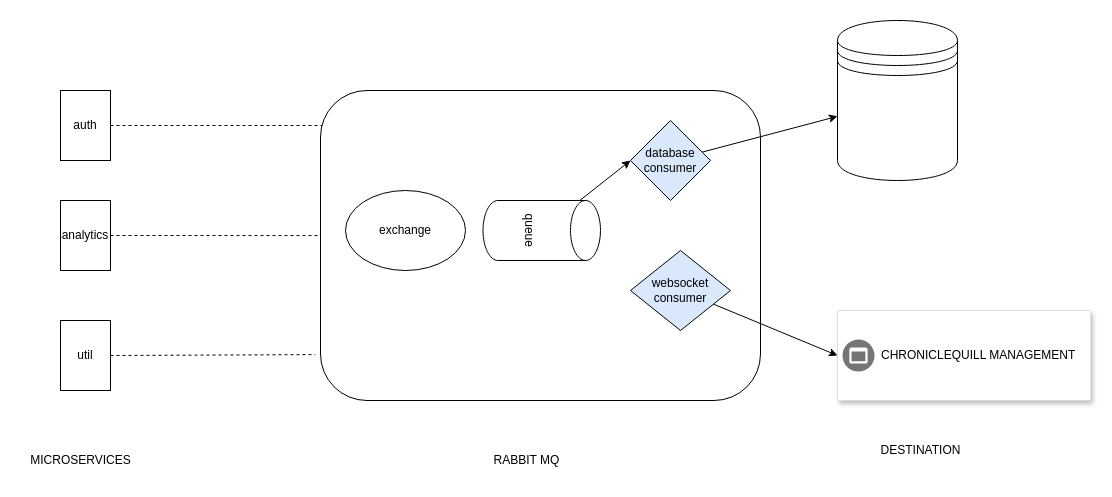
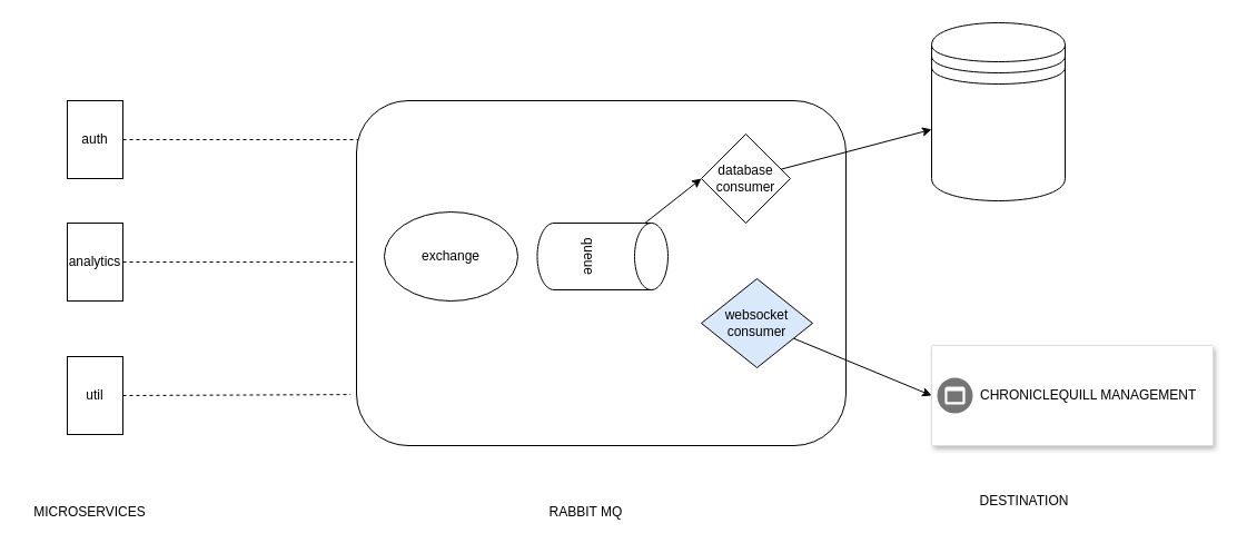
  <mxCell id="0" />
  <mxCell id="1" parent="0" />
  <mxCell id="2" value="auth" style="rounded=0;whiteSpace=wrap;html=1;" parent="1" vertex="1"><mxGeometry x="60" y="90" width="50" height="70" as="geometry" /></mxCell>
  <mxCell id="3" value="analytics" style="rounded=0;whiteSpace=wrap;html=1;" parent="1" vertex="1"><mxGeometry x="60" y="200" width="50" height="70" as="geometry" /></mxCell>
  <mxCell id="4" value="util" style="rounded=0;whiteSpace=wrap;html=1;" parent="1" vertex="1"><mxGeometry x="60" y="320" width="50" height="70" as="geometry" /></mxCell>
  <mxCell id="5" value="" style="endArrow=none;dashed=1;html=1;exitX=1;exitY=0.5;exitDx=0;exitDy=0;" parent="1" source="2" edge="1"><mxGeometry width="50" height="50" relative="1" as="geometry"><mxPoint x="160" y="160" as="sourcePoint" /><mxPoint x="330" y="125" as="targetPoint" /></mxGeometry></mxCell>
  <mxCell id="6" value="" style="endArrow=none;dashed=1;html=1;exitX=1;exitY=0.5;exitDx=0;exitDy=0;entryX=0;entryY=0.468;entryDx=0;entryDy=0;entryPerimeter=0;" parent="1" source="3" target="8" edge="1"><mxGeometry width="50" height="50" relative="1" as="geometry"><mxPoint x="500" y="430" as="sourcePoint" /><mxPoint x="280" y="235" as="targetPoint" /></mxGeometry></mxCell>
  <mxCell id="7" value="" style="endArrow=none;dashed=1;html=1;exitX=1;exitY=0.5;exitDx=0;exitDy=0;entryX=-0.012;entryY=0.852;entryDx=0;entryDy=0;entryPerimeter=0;" parent="1" source="4" target="8" edge="1"><mxGeometry width="50" height="50" relative="1" as="geometry"><mxPoint x="500" y="430" as="sourcePoint" /><mxPoint x="280" y="355" as="targetPoint" /></mxGeometry></mxCell>
  <mxCell id="8" value="" style="rounded=1;whiteSpace=wrap;html=1;" parent="1" vertex="1"><mxGeometry x="320" y="90" width="440" height="310" as="geometry" /></mxCell>
  <mxCell id="9" value="exchange" style="ellipse;whiteSpace=wrap;html=1;" parent="1" vertex="1"><mxGeometry x="345" y="190" width="120" height="80" as="geometry" /></mxCell>
  <mxCell id="10" style="edgeStyle=none;html=1;entryX=0;entryY=0.5;entryDx=0;entryDy=0;" parent="1" source="11" target="14" edge="1"><mxGeometry relative="1" as="geometry" /></mxCell>
  <mxCell id="11" value="queue" style="shape=cylinder3;whiteSpace=wrap;html=1;boundedLbl=1;backgroundOutline=1;size=15;rotation=90;" parent="1" vertex="1"><mxGeometry x="511.25" y="171.25" width="60" height="117.5" as="geometry" /></mxCell>
  <mxCell id="12" value="RABBIT MQ" style="text;html=1;align=center;verticalAlign=middle;resizable=0;points=[];autosize=1;strokeColor=none;fillColor=none;" parent="1" vertex="1"><mxGeometry x="481.25" y="445" width="90" height="30" as="geometry" /></mxCell>
  <mxCell id="13" style="edgeStyle=none;html=1;" parent="1" source="14" target="17" edge="1"><mxGeometry relative="1" as="geometry" /></mxCell>
- <mxCell id="14" value="database consumer" style="rhombus;whiteSpace=wrap;html=1;fillColor=#dae8fc;" parent="1" vertex="1"><mxGeometry x="630" y="120" width="80" height="80" as="geometry" /></mxCell>
+ <mxCell id="14" value="database consumer" style="rhombus;whiteSpace=wrap;html=1;" parent="1" vertex="1"><mxGeometry x="630" y="120" width="80" height="80" as="geometry" /></mxCell>
  <mxCell id="15" style="html=1;entryX=0;entryY=0.5;entryDx=0;entryDy=0;" parent="1" source="16" target="18" edge="1"><mxGeometry relative="1" as="geometry" /></mxCell>
  <mxCell id="16" value="websocket&lt;br&gt;consumer" style="rhombus;whiteSpace=wrap;html=1;fillColor=#dae8fc;" parent="1" vertex="1"><mxGeometry x="630" y="250" width="100" height="80" as="geometry" /></mxCell>
  <mxCell id="17" value="" style="shape=datastore;whiteSpace=wrap;html=1;fontFamily=Helvetica;fontSize=12;fontColor=default;align=center;strokeColor=default;fillColor=default;" parent="1" vertex="1"><mxGeometry x="837" y="20" width="120" height="160" as="geometry" /></mxCell>
  <mxCell id="18" value="" style="strokeColor=#dddddd;shadow=1;strokeWidth=1;rounded=1;absoluteArcSize=1;arcSize=2;" parent="1" vertex="1"><mxGeometry x="837" y="310" width="253" height="90" as="geometry" /></mxCell>
  <mxCell id="19" value="CHRONICLEQUILL MANAGEMENT" style="sketch=0;dashed=0;connectable=0;html=1;fillColor=#757575;strokeColor=none;shape=mxgraph.gcp2.frontend_platform_services;part=1;labelPosition=right;verticalLabelPosition=middle;align=left;verticalAlign=middle;spacingLeft=5;fontSize=12;" parent="18" vertex="1"><mxGeometry y="0.5" width="32" height="32" relative="1" as="geometry"><mxPoint x="5" y="-16" as="offset" /></mxGeometry></mxCell>
  <mxCell id="20" value="MICROSERVICES" style="text;html=1;align=center;verticalAlign=middle;resizable=0;points=[];autosize=1;strokeColor=none;fillColor=none;" parent="1" vertex="1"><mxGeometry x="20" y="445" width="120" height="30" as="geometry" /></mxCell>
  <mxCell id="21" value="DESTINATION" style="text;html=1;align=center;verticalAlign=middle;resizable=0;points=[];autosize=1;strokeColor=none;fillColor=none;" parent="1" vertex="1"><mxGeometry x="870" y="435" width="100" height="30" as="geometry" /></mxCell>
